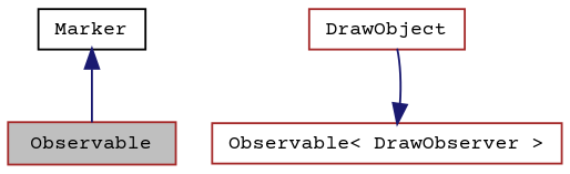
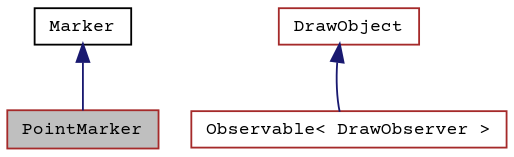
  digraph {
    fontname="Courier Prime"
    node [color=brown fontname="Courier Prime" fontsize=10 shape=record]
    edge [color=midnightblue dir=back fontname="Courier Prime" fontsize=10 labelfontname=FreeSans labelfontsize=10 style=solid]
-   n1 [fillcolor=grey75 fontcolor=black height=0.2 label=Observable style=filled width=0.4]
+   n1 [fillcolor=grey75 fontcolor=black height=0.2 label=PointMarker style=filled width=0.4]
    n2 [color=black height=0.2 label=Marker width=0.4]
    n3 [height=0.2 label=DrawObject width=0.4]
    n4 [height=0.2 label="Observable\< DrawObserver \>" width=0.4]
    n2 -> n1
-   n4 -> n3
+   n3 -> n4
  }
